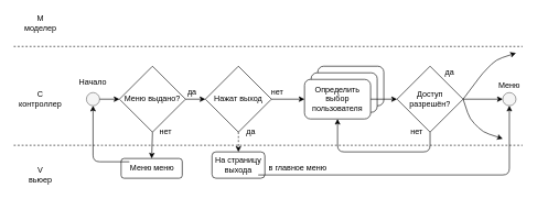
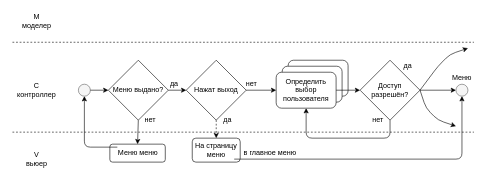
  <mxCell id="0" />
  <mxCell id="1" parent="0" />
  <mxCell id="2" value="Меню выдано?" style="rhombus;whiteSpace=wrap;html=1;" parent="1" vertex="1"><mxGeometry x="180" y="100" width="100" height="100" as="geometry" /></mxCell>
  <mxCell id="3" value="Нажат выход" style="rhombus;whiteSpace=wrap;html=1;" parent="1" vertex="1"><mxGeometry x="310" y="100" width="100" height="100" as="geometry" /></mxCell>
  <mxCell id="4" value="" style="endArrow=classic;html=1;exitX=1;exitY=0.5;exitDx=0;exitDy=0;" parent="1" source="2" target="3" edge="1"><mxGeometry width="50" height="50" relative="1" as="geometry"><mxPoint x="490" y="80" as="sourcePoint" /><mxPoint x="540" y="30" as="targetPoint" /></mxGeometry></mxCell>
  <mxCell id="5" value="" style="endArrow=classic;html=1;exitX=1;exitY=0.5;exitDx=0;exitDy=0;entryX=0;entryY=0.5;entryDx=0;entryDy=0;" parent="1" source="3" edge="1"><mxGeometry width="50" height="50" relative="1" as="geometry"><mxPoint x="490" y="80" as="sourcePoint" /><mxPoint x="460" y="150" as="targetPoint" /></mxGeometry></mxCell>
- <mxCell id="6" value="На страницу выхода" style="rounded=1;whiteSpace=wrap;html=1;" parent="1" vertex="1"><mxGeometry x="320" y="230" width="80" height="40" as="geometry" /></mxCell>
+ <mxCell id="6" value="На страницу меню" style="rounded=1;whiteSpace=wrap;html=1;" parent="1" vertex="1"><mxGeometry x="320" y="230" width="80" height="40" as="geometry" /></mxCell>
  <mxCell id="7" value="" style="endArrow=classic;html=1;exitX=0.5;exitY=1;exitDx=0;exitDy=0;entryX=0.5;entryY=0;entryDx=0;entryDy=0;dashed=1;" parent="1" source="3" target="6" edge="1"><mxGeometry width="50" height="50" relative="1" as="geometry"><mxPoint x="490" y="150" as="sourcePoint" /><mxPoint x="540" y="100" as="targetPoint" /></mxGeometry></mxCell>
  <mxCell id="8" value="нет" style="text;html=1;strokeColor=none;fillColor=none;align=center;verticalAlign=middle;whiteSpace=wrap;rounded=0;" parent="1" vertex="1"><mxGeometry x="398.97" y="130" width="40" height="20" as="geometry" /></mxCell>
  <mxCell id="9" value="Меню меню" style="rounded=1;whiteSpace=wrap;html=1;" parent="1" vertex="1"><mxGeometry x="182.5" y="240" width="92.5" height="30" as="geometry" /></mxCell>
  <mxCell id="10" value="" style="endArrow=classic;html=1;exitX=0.5;exitY=1;exitDx=0;exitDy=0;entryX=0.5;entryY=0;entryDx=0;entryDy=0;" parent="1" source="2" target="9" edge="1"><mxGeometry width="50" height="50" relative="1" as="geometry"><mxPoint x="490" y="140" as="sourcePoint" /><mxPoint x="540" y="90" as="targetPoint" /></mxGeometry></mxCell>
  <mxCell id="11" value="нет" style="text;html=1;strokeColor=none;fillColor=none;align=center;verticalAlign=middle;whiteSpace=wrap;rounded=0;" parent="1" vertex="1"><mxGeometry x="230" y="190" width="40" height="20" as="geometry" /></mxCell>
  <mxCell id="12" value="да" style="text;html=1;strokeColor=none;fillColor=none;align=center;verticalAlign=middle;whiteSpace=wrap;rounded=0;" parent="1" vertex="1"><mxGeometry x="270" y="130" width="40" height="20" as="geometry" /></mxCell>
  <mxCell id="13" value="да" style="text;html=1;strokeColor=none;fillColor=none;align=center;verticalAlign=middle;whiteSpace=wrap;rounded=0;" parent="1" vertex="1"><mxGeometry x="358.97" y="190" width="40" height="20" as="geometry" /></mxCell>
  <mxCell id="14" value="" style="rounded=1;whiteSpace=wrap;html=1;verticalAlign=top;" parent="1" vertex="1"><mxGeometry x="480" y="100" width="100" height="60" as="geometry" /></mxCell>
  <mxCell id="15" value="Доступ разрешён?" style="rhombus;whiteSpace=wrap;html=1;" parent="1" vertex="1"><mxGeometry x="600" y="100" width="100" height="100" as="geometry" /></mxCell>
  <mxCell id="16" value="да" style="text;html=1;strokeColor=none;fillColor=none;align=center;verticalAlign=middle;whiteSpace=wrap;rounded=0;" parent="1" vertex="1"><mxGeometry x="660" y="100" width="40" height="20" as="geometry" /></mxCell>
  <mxCell id="17" value="" style="endArrow=classic;html=1;exitX=1;exitY=0.5;exitDx=0;exitDy=0;" parent="1" source="15" edge="1"><mxGeometry width="50" height="50" relative="1" as="geometry"><mxPoint x="438.97" y="120" as="sourcePoint" /><mxPoint x="780" y="80" as="targetPoint" /><Array as="points"><mxPoint x="730" y="110" /><mxPoint x="750" y="90" /></Array></mxGeometry></mxCell>
  <mxCell id="18" value="" style="endArrow=classic;html=1;exitX=1;exitY=0.5;exitDx=0;exitDy=0;" parent="1" source="15" edge="1"><mxGeometry width="50" height="50" relative="1" as="geometry"><mxPoint x="408.97" y="160" as="sourcePoint" /><mxPoint x="760" y="150" as="targetPoint" /></mxGeometry></mxCell>
  <mxCell id="19" value="" style="endArrow=classic;html=1;exitX=1;exitY=0.5;exitDx=0;exitDy=0;" parent="1" source="15" edge="1"><mxGeometry width="50" height="50" relative="1" as="geometry"><mxPoint x="710" y="180" as="sourcePoint" /><mxPoint x="760" y="210" as="targetPoint" /><Array as="points"><mxPoint x="710" y="180" /><mxPoint x="730" y="200" /></Array></mxGeometry></mxCell>
  <mxCell id="20" value="" style="rounded=1;whiteSpace=wrap;html=1;" parent="1" vertex="1"><mxGeometry x="470" y="110" width="100" height="60" as="geometry" /></mxCell>
  <mxCell id="21" value="" style="endArrow=classic;html=1;exitX=1;exitY=0.5;exitDx=0;exitDy=0;entryX=0;entryY=0.5;entryDx=0;entryDy=0;" parent="1" target="15" edge="1"><mxGeometry width="50" height="50" relative="1" as="geometry"><mxPoint x="560" y="150" as="sourcePoint" /><mxPoint x="600" y="130" as="targetPoint" /></mxGeometry></mxCell>
  <mxCell id="22" value="" style="endArrow=classic;html=1;exitX=0.5;exitY=1;exitDx=0;exitDy=0;entryX=0.5;entryY=1;entryDx=0;entryDy=0;" parent="1" source="15" edge="1"><mxGeometry width="50" height="50" relative="1" as="geometry"><mxPoint x="530" y="270" as="sourcePoint" /><mxPoint x="510" y="180" as="targetPoint" /><Array as="points"><mxPoint x="650" y="230" /><mxPoint x="510" y="230" /></Array></mxGeometry></mxCell>
  <mxCell id="23" value="нет" style="text;html=1;strokeColor=none;fillColor=none;align=center;verticalAlign=middle;whiteSpace=wrap;rounded=0;" parent="1" vertex="1"><mxGeometry x="610" y="190" width="40" height="20" as="geometry" /></mxCell>
  <mxCell id="24" value="" style="ellipse;whiteSpace=wrap;html=1;aspect=fixed;fillColor=#f5f5f5;strokeColor=#666666;fontColor=#333333;" parent="1" vertex="1"><mxGeometry x="760" y="140" width="20" height="20" as="geometry" /></mxCell>
  <mxCell id="25" value="Меню" style="text;html=1;strokeColor=none;fillColor=none;align=center;verticalAlign=middle;whiteSpace=wrap;rounded=0;" parent="1" vertex="1"><mxGeometry x="750" y="120" width="40" height="20" as="geometry" /></mxCell>
  <mxCell id="26" value="" style="ellipse;whiteSpace=wrap;html=1;aspect=fixed;fillColor=#f5f5f5;strokeColor=#666666;fontColor=#333333;" parent="1" vertex="1"><mxGeometry x="130" y="140" width="20" height="20" as="geometry" /></mxCell>
- <mxCell id="27" value="Начало" style="text;html=1;strokeColor=none;fillColor=none;align=center;verticalAlign=middle;whiteSpace=wrap;rounded=0;" parent="1" vertex="1"><mxGeometry x="120" y="115" width="40" height="20" as="geometry" /></mxCell>
  <mxCell id="28" value="" style="endArrow=classic;html=1;exitX=1;exitY=0.5;exitDx=0;exitDy=0;" parent="1" source="26" target="2" edge="1"><mxGeometry width="50" height="50" relative="1" as="geometry"><mxPoint x="380" y="100" as="sourcePoint" /><mxPoint x="430" y="50" as="targetPoint" /></mxGeometry></mxCell>
  <mxCell id="29" value="" style="endArrow=none;dashed=1;html=1;" parent="1" edge="1"><mxGeometry width="50" height="50" relative="1" as="geometry"><mxPoint x="20" y="220" as="sourcePoint" /><mxPoint x="790" y="220" as="targetPoint" /></mxGeometry></mxCell>
  <mxCell id="30" value="" style="endArrow=none;dashed=1;html=1;" parent="1" edge="1"><mxGeometry width="50" height="50" relative="1" as="geometry"><mxPoint x="20" y="70" as="sourcePoint" /><mxPoint x="790" y="70" as="targetPoint" /></mxGeometry></mxCell>
  <mxCell id="31" value="M&lt;br&gt;моделер" style="text;html=1;align=center;verticalAlign=middle;resizable=0;points=[];autosize=1;" parent="1" vertex="1"><mxGeometry x="30" y="20" width="60" height="30" as="geometry" /></mxCell>
  <mxCell id="32" value="C&lt;br&gt;контроллер" style="text;html=1;align=center;verticalAlign=middle;resizable=0;points=[];autosize=1;" parent="1" vertex="1"><mxGeometry x="20" y="135" width="80" height="30" as="geometry" /></mxCell>
  <mxCell id="33" value="V&lt;br&gt;вьюер" style="text;html=1;align=center;verticalAlign=middle;resizable=0;points=[];autosize=1;" parent="1" vertex="1"><mxGeometry x="35" y="250" width="50" height="30" as="geometry" /></mxCell>
  <mxCell id="34" value="Определить выбор пользователя" style="rounded=1;whiteSpace=wrap;html=1;" parent="1" vertex="1"><mxGeometry x="460" y="120" width="100" height="60" as="geometry" /></mxCell>
  <mxCell id="35" value="" style="endArrow=classic;html=1;entryX=0.5;entryY=1;entryDx=0;entryDy=0;exitX=0.135;exitY=0.167;exitDx=0;exitDy=0;exitPerimeter=0;" parent="1" source="9" target="26" edge="1"><mxGeometry width="50" height="50" relative="1" as="geometry"><mxPoint x="198" y="280" as="sourcePoint" /><mxPoint x="140" y="210" as="targetPoint" /><Array as="points"><mxPoint x="140" y="245" /></Array></mxGeometry></mxCell>
  <mxCell id="36" value="" style="endArrow=classic;html=1;exitX=0.875;exitY=0.875;exitDx=0;exitDy=0;entryX=0.5;entryY=1;entryDx=0;entryDy=0;exitPerimeter=0;" parent="1" source="6" target="24" edge="1"><mxGeometry width="50" height="50" relative="1" as="geometry"><mxPoint x="530" y="260" as="sourcePoint" /><mxPoint x="765" y="265" as="targetPoint" /><Array as="points"><mxPoint x="770" y="265" /></Array></mxGeometry></mxCell>
  <mxCell id="37" value="в главное меню" style="text;html=1;strokeColor=none;fillColor=none;align=center;verticalAlign=middle;whiteSpace=wrap;rounded=0;" parent="1" vertex="1"><mxGeometry x="405" y="245" width="90" height="20" as="geometry" /></mxCell>
